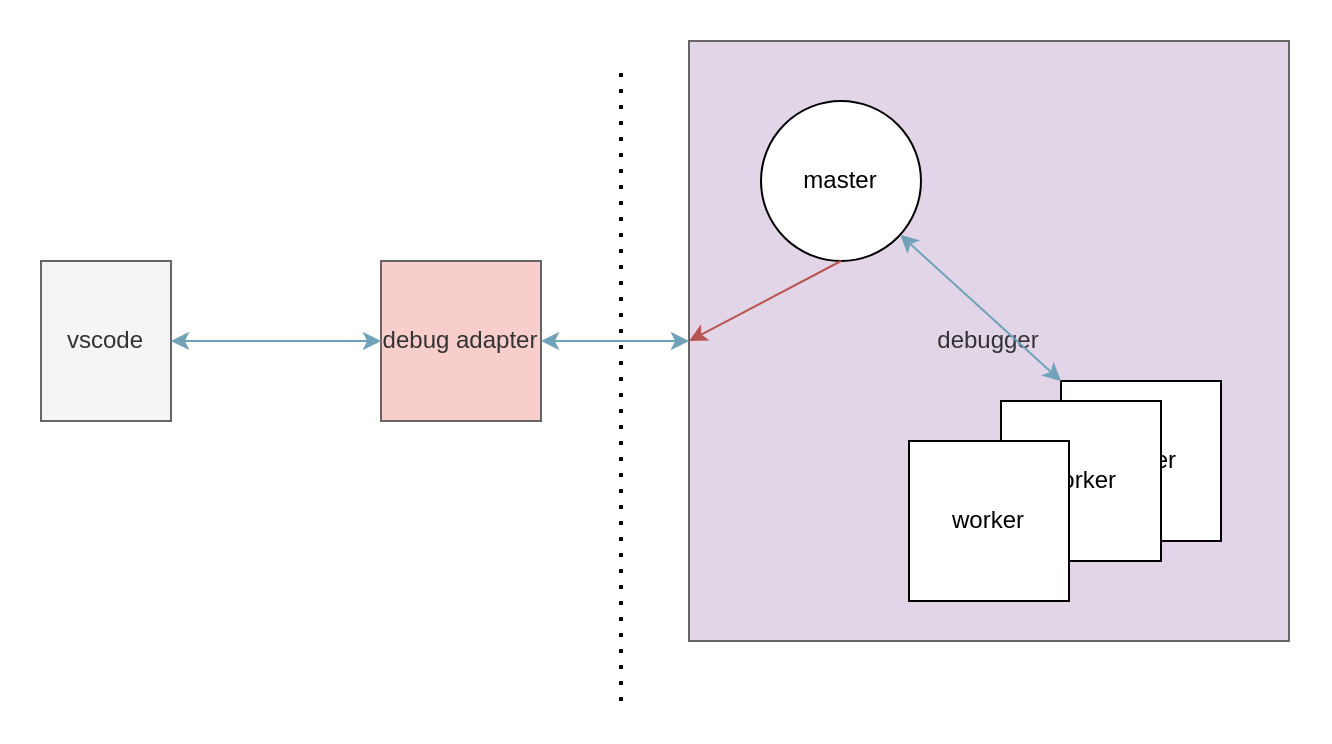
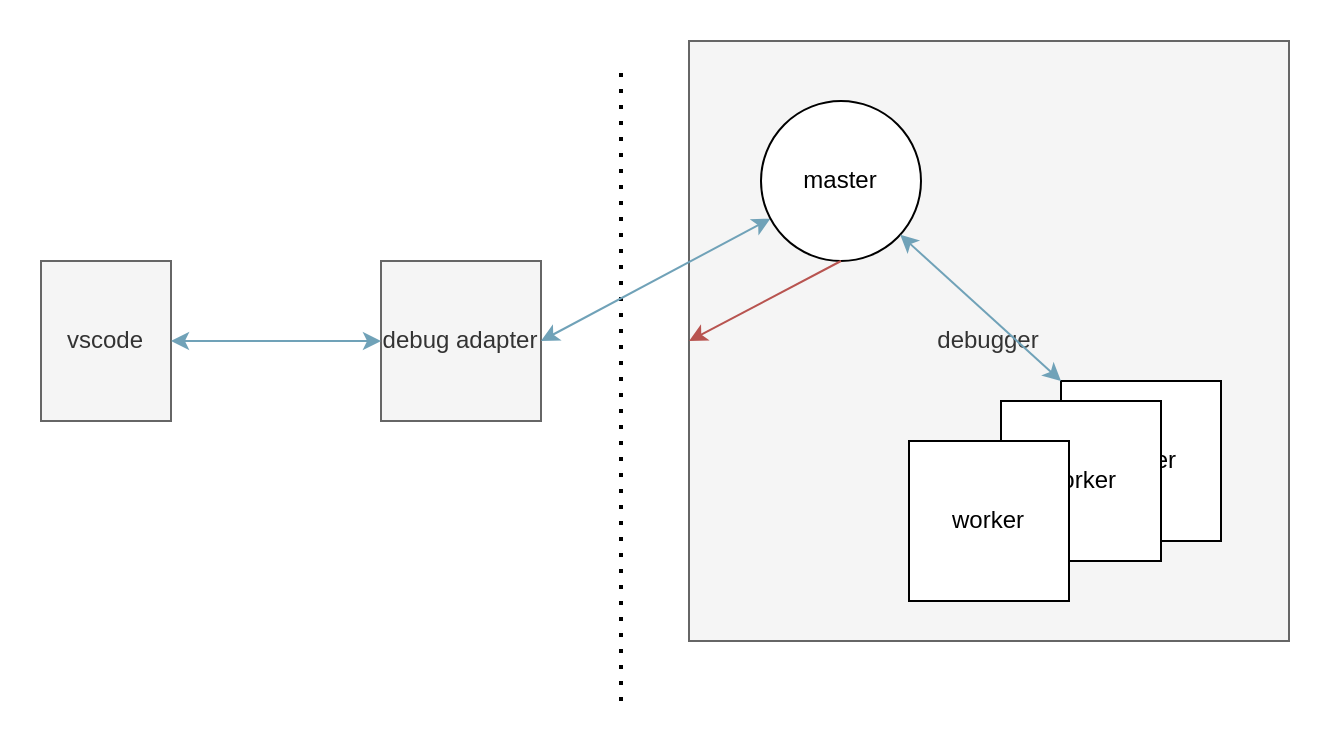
  <mxCell id="0" />
  <mxCell id="1" parent="0" />
  <mxCell id="2" value="vscode" style="whiteSpace=wrap;html=1;aspect=fixed;fillColor=#f5f5f5;fontColor=#333333;strokeColor=#666666;" parent="1" vertex="1"><mxGeometry x="20" y="130" width="65" height="80" as="geometry" /></mxCell>
- <mxCell id="3" value="debug adapter" style="whiteSpace=wrap;html=1;aspect=fixed;fillColor=#f8cecc;fontColor=#333333;strokeColor=#666666;" parent="1" vertex="1"><mxGeometry x="190" y="130" width="80" height="80" as="geometry" /></mxCell>
- <mxCell id="4" value="debugger" style="whiteSpace=wrap;html=1;aspect=fixed;fillColor=#e1d5e7;fontColor=#333333;strokeColor=#666666;" parent="1" vertex="1"><mxGeometry x="344" width="300" height="300" as="geometry" y="20" /></mxCell>
+ <mxCell id="3" value="debug adapter" style="whiteSpace=wrap;html=1;aspect=fixed;fillColor=#f5f5f5;fontColor=#333333;strokeColor=#666666;" parent="1" vertex="1"><mxGeometry x="190" y="130" width="80" height="80" as="geometry" /></mxCell>
+ <mxCell id="4" value="debugger" style="whiteSpace=wrap;html=1;aspect=fixed;fillColor=#f5f5f5;fontColor=#333333;strokeColor=#666666;" parent="1" vertex="1"><mxGeometry x="344" width="300" height="300" as="geometry" y="20" /></mxCell>
  <mxCell id="5" value="" style="endArrow=none;dashed=1;html=1;dashPattern=1 3;strokeWidth=2;" parent="1" edge="1"><mxGeometry width="50" height="50" relative="1" as="geometry"><mxPoint x="310" y="350" as="sourcePoint" /><mxPoint x="310" y="30" as="targetPoint" /></mxGeometry></mxCell>
  <mxCell id="6" value="" style="endArrow=classic;startArrow=classic;html=1;exitX=1;exitY=0.5;exitDx=0;exitDy=0;fillColor=#f8cecc;strokeColor=#70A2B8;" parent="1" source="2" edge="1"><mxGeometry width="50" height="50" relative="1" as="geometry"><mxPoint x="320" y="230" as="sourcePoint" /><mxPoint x="190" y="170" as="targetPoint" /></mxGeometry></mxCell>
- <mxCell id="7" value="" style="endArrow=classic;startArrow=classic;html=1;exitX=1;exitY=0.5;exitDx=0;exitDy=0;entryX=0;entryY=0.5;entryDx=0;entryDy=0;fillColor=#d80073;strokeColor=#70A2B8;" parent="1" source="3" target="4" edge="1"><mxGeometry width="50" height="50" relative="1" as="geometry"><mxPoint x="320" y="230" as="sourcePoint" /><mxPoint x="370" y="180" as="targetPoint" /></mxGeometry></mxCell>
+ <mxCell id="7" value="" style="endArrow=classic;startArrow=classic;html=1;exitX=1;exitY=0.5;exitDx=0;exitDy=0;fillColor=#d80073;strokeColor=#70A2B8;" parent="1" source="3" target="8" edge="1"><mxGeometry width="50" height="50" relative="1" as="geometry"><mxPoint x="320" y="230" as="sourcePoint" /><mxPoint x="370" y="180" as="targetPoint" /></mxGeometry></mxCell>
  <mxCell id="8" value="master" style="ellipse;whiteSpace=wrap;html=1;aspect=fixed;" parent="1" vertex="1"><mxGeometry x="380" y="50" width="80" height="80" as="geometry" /></mxCell>
  <mxCell id="9" value="worker" style="whiteSpace=wrap;html=1;aspect=fixed;" parent="1" vertex="1"><mxGeometry x="530" y="190" width="80" height="80" as="geometry" /></mxCell>
  <mxCell id="10" value="" style="endArrow=none;startArrow=classic;html=1;strokeColor=#b85450;fillColor=#f8cecc;gradientColor=#ea6b66;exitX=0;exitY=0.5;exitDx=0;exitDy=0;entryX=0.5;entryY=1;entryDx=0;entryDy=0;" parent="1" source="4" target="8" edge="1"><mxGeometry width="50" height="50" relative="1" as="geometry"><mxPoint x="360" y="190" as="sourcePoint" /><mxPoint x="410" y="140" as="targetPoint" /></mxGeometry></mxCell>
  <mxCell id="11" value="" style="endArrow=classic;startArrow=classic;html=1;strokeColor=#70A2B8;exitX=0;exitY=0;exitDx=0;exitDy=0;" parent="1" source="9" target="8" edge="1"><mxGeometry width="50" height="50" relative="1" as="geometry"><mxPoint x="360" y="190" as="sourcePoint" /><mxPoint x="410" y="140" as="targetPoint" /></mxGeometry></mxCell>
  <mxCell id="12" value="worker" style="whiteSpace=wrap;html=1;aspect=fixed;" vertex="1" parent="1"><mxGeometry x="500" y="200" width="80" height="80" as="geometry" /></mxCell>
  <mxCell id="13" value="worker" style="whiteSpace=wrap;html=1;aspect=fixed;" vertex="1" parent="1"><mxGeometry x="454" y="220" width="80" height="80" as="geometry" /></mxCell>
